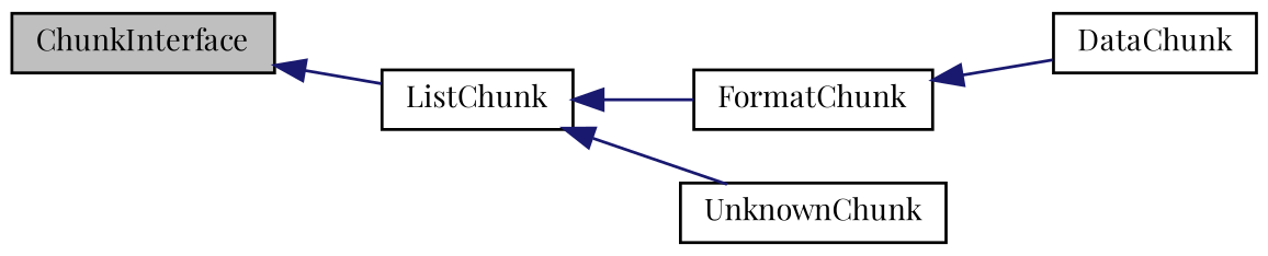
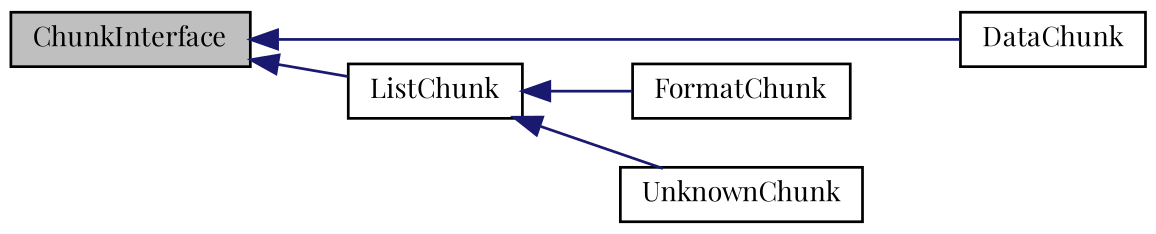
  digraph {
    fontname="Playfair Display"
    rankdir=LR
    node [color=black fillcolor=white fontname="Playfair Display" fontsize=10 shape=record style=filled]
    edge [color=midnightblue dir=back fontname="Playfair Display" fontsize=10 labelfontname=Helvetica labelfontsize=10 style=solid]
    n1 [fillcolor=grey75 fontcolor=black height=0.2 label=ChunkInterface width=0.4]
    n2 [height=0.2 label=DataChunk width=0.4]
    n3 [height=0.2 label=ListChunk width=0.4]
    n4 [height=0.2 label=FormatChunk width=0.4]
    n5 [height=0.2 label=UnknownChunk width=0.4]
-   n4 -> n2
+   n1 -> n2
    n1 -> n3
    n3 -> n4
    n3 -> n5
  }
